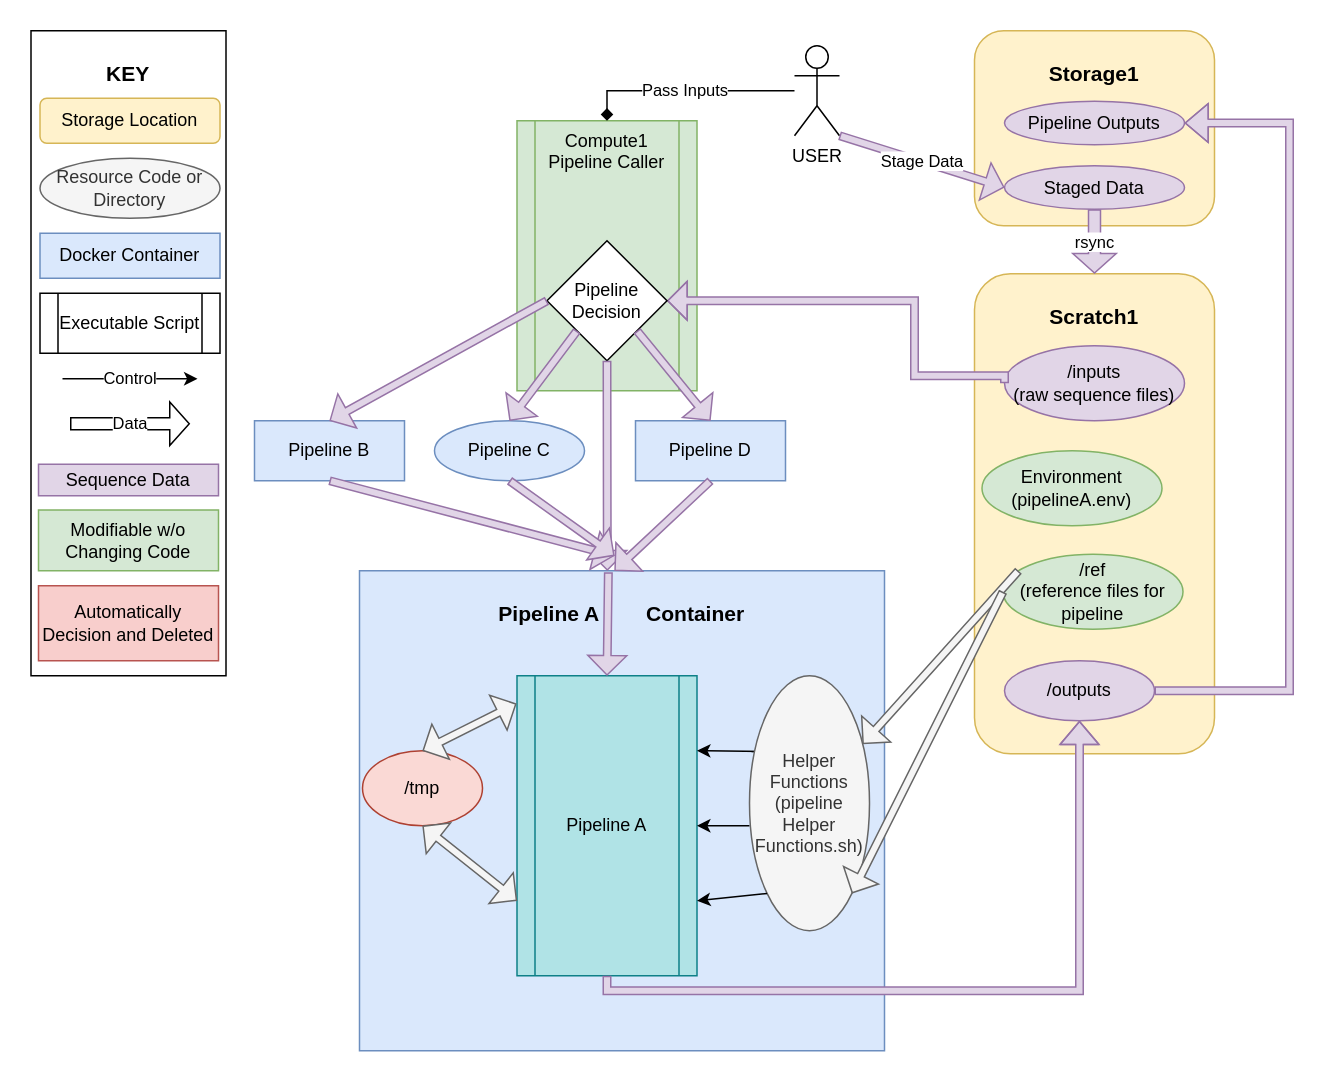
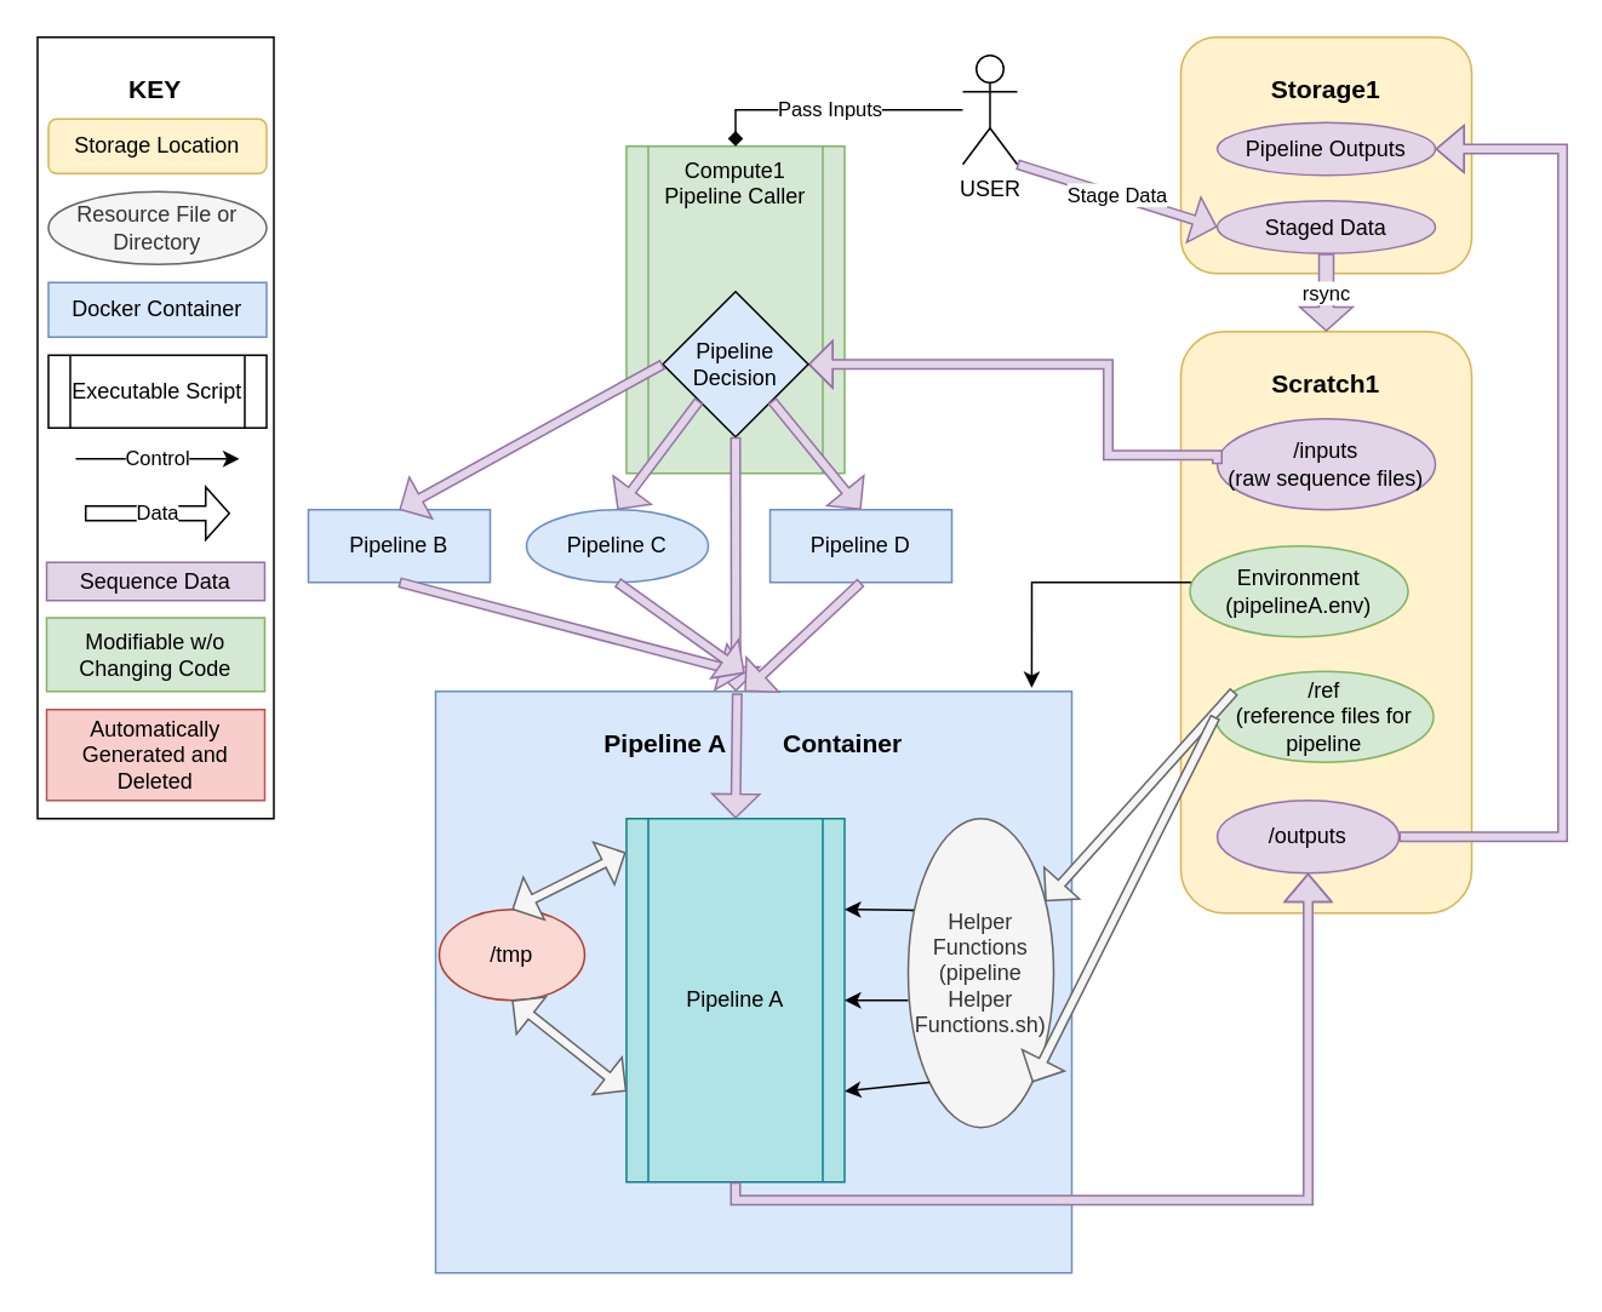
  <mxCell id="0" />
  <mxCell id="1" parent="0" />
  <mxCell id="2" value="Compute1 Pipeline Caller" style="shape=process;whiteSpace=wrap;html=1;backgroundOutline=1;fillColor=#d5e8d4;strokeColor=#82b366;verticalAlign=top;" parent="1" vertex="1"><mxGeometry x="344" y="80" width="120" height="180" as="geometry" /></mxCell>
  <mxCell id="3" value="" style="edgeStyle=orthogonalEdgeStyle;rounded=0;orthogonalLoop=1;jettySize=auto;html=1;fillColor=default;" parent="1" source="4" target="10" edge="1"><mxGeometry relative="1" as="geometry" /></mxCell>
  <mxCell id="4" value="&lt;h3&gt;Scratch1&lt;/h3&gt;" style="rounded=1;whiteSpace=wrap;html=1;verticalAlign=top;fillColor=#fff2cc;strokeColor=#d6b656;" parent="1" vertex="1"><mxGeometry x="649" y="182" width="160" height="320" as="geometry" /></mxCell>
+ <mxCell id="5" style="edgeStyle=orthogonalEdgeStyle;rounded=0;orthogonalLoop=1;jettySize=auto;html=1;entryX=0.937;entryY=-0.006;entryDx=0;entryDy=0;entryPerimeter=0;" parent="1" source="6" target="19" edge="1"><mxGeometry relative="1" as="geometry"><Array as="points"><mxPoint x="567" y="320" /></Array></mxGeometry></mxCell>
  <mxCell id="6" value="Environment&lt;br&gt;(pipelineA.env)" style="ellipse;whiteSpace=wrap;html=1;fillColor=#d5e8d4;strokeColor=#82b366;" parent="1" vertex="1"><mxGeometry x="654" y="300" width="120" height="50" as="geometry" /></mxCell>
  <mxCell id="7" value="/inputs&lt;br&gt;(raw sequence files)" style="ellipse;whiteSpace=wrap;html=1;fillColor=#e1d5e7;strokeColor=#9673a6;" parent="1" vertex="1"><mxGeometry x="669" y="230" width="120" height="50" as="geometry" /></mxCell>
  <mxCell id="8" value="/outputs" style="ellipse;whiteSpace=wrap;html=1;fillColor=#e1d5e7;strokeColor=#9673a6;" parent="1" vertex="1"><mxGeometry x="669" y="440" width="100" height="40" as="geometry" /></mxCell>
  <mxCell id="9" value="&lt;h3&gt;Storage1&lt;/h3&gt;" style="rounded=1;whiteSpace=wrap;html=1;verticalAlign=top;fillColor=#fff2cc;strokeColor=#d6b656;" parent="1" vertex="1"><mxGeometry x="649" width="160" height="130" as="geometry" y="20" /></mxCell>
  <mxCell id="10" value="Staged Data" style="ellipse;whiteSpace=wrap;html=1;fillColor=#e1d5e7;strokeColor=#9673a6;" parent="1" vertex="1"><mxGeometry x="669" y="110" width="120" height="29" as="geometry" /></mxCell>
  <mxCell id="11" value="rsync" style="endArrow=classic;html=1;rounded=0;shape=flexArrow;startSize=4;endSize=4;width=8;exitX=0.5;exitY=1;exitDx=0;exitDy=0;entryX=0.5;entryY=0;entryDx=0;entryDy=0;fillColor=#e1d5e7;strokeColor=#9673a6;" parent="1" source="10" target="4" edge="1"><mxGeometry width="50" height="50" relative="1" as="geometry"><mxPoint x="709" y="150" as="sourcePoint" /><mxPoint x="789" y="150" as="targetPoint" /></mxGeometry></mxCell>
  <mxCell id="12" value="/ref&lt;br&gt;(reference files for pipeline" style="ellipse;whiteSpace=wrap;html=1;fillColor=#d5e8d4;strokeColor=#82b366;" parent="1" vertex="1"><mxGeometry x="668" y="369" width="120" height="50" as="geometry" /></mxCell>
  <mxCell id="13" value="" style="endArrow=classic;html=1;rounded=0;exitX=1;exitY=0.5;exitDx=0;exitDy=0;edgeStyle=orthogonalEdgeStyle;shape=flexArrow;endSize=4.78;startSize=7;width=5;entryX=1;entryY=0.5;entryDx=0;entryDy=0;fillColor=#e1d5e7;strokeColor=#9673a6;" parent="1" source="8" target="16" edge="1"><mxGeometry width="50" height="50" relative="1" as="geometry"><mxPoint x="849" y="480" as="sourcePoint" /><mxPoint x="859" y="130" as="targetPoint" /><Array as="points"><mxPoint x="859" y="460" /><mxPoint x="859" y="82" /></Array></mxGeometry></mxCell>
  <mxCell id="14" value="Pass Inputs" style="endArrow=diamond;html=1;rounded=0;fillColor=default;entryX=0.5;entryY=0;entryDx=0;entryDy=0;edgeStyle=orthogonalEdgeStyle;" parent="1" source="15" target="2" edge="1"><mxGeometry width="50" height="50" relative="1" as="geometry"><mxPoint x="509" y="65" as="sourcePoint" /><mxPoint x="529" y="180" as="targetPoint" /></mxGeometry></mxCell>
  <mxCell id="15" value="USER" style="shape=umlActor;verticalLabelPosition=bottom;verticalAlign=top;html=1;outlineConnect=0;fillColor=default;" parent="1" vertex="1"><mxGeometry x="529" y="30" width="30" height="60" as="geometry" /></mxCell>
  <mxCell id="16" value="Pipeline Outputs" style="ellipse;whiteSpace=wrap;html=1;fillColor=#e1d5e7;strokeColor=#9673a6;" parent="1" vertex="1"><mxGeometry x="669" y="67" width="120" height="29" as="geometry" /></mxCell>
  <mxCell id="17" value="Stage Data" style="endArrow=classic;html=1;rounded=0;shape=flexArrow;startSize=4;endSize=4;width=5;exitX=1;exitY=1;exitDx=0;exitDy=0;entryX=0;entryY=0.5;entryDx=0;entryDy=0;fillColor=#e1d5e7;strokeColor=#9673a6;exitPerimeter=0;" parent="1" source="15" target="10" edge="1"><mxGeometry width="50" height="50" relative="1" as="geometry"><mxPoint x="619" y="120" as="sourcePoint" /><mxPoint x="619" y="163" as="targetPoint" /></mxGeometry></mxCell>
  <mxCell id="18" value="" style="group" parent="1" vertex="1" connectable="0"><mxGeometry x="239" y="380" width="350" height="320" as="geometry" /></mxCell>
  <mxCell id="19" value="&lt;h3&gt;Pipeline A&amp;nbsp; &amp;nbsp; &amp;nbsp; &amp;nbsp; Container&lt;/h3&gt;" style="rounded=0;whiteSpace=wrap;html=1;align=center;verticalAlign=top;fillColor=#dae8fc;strokeColor=#6c8ebf;" parent="18" vertex="1"><mxGeometry width="350" height="320" as="geometry" /></mxCell>
  <mxCell id="20" value="Pipeline A" style="shape=process;whiteSpace=wrap;html=1;backgroundOutline=1;fillColor=#b0e3e6;strokeColor=#0e8088;" parent="18" vertex="1"><mxGeometry x="105" y="70" width="120" height="200" as="geometry" /></mxCell>
  <mxCell id="21" style="edgeStyle=orthogonalEdgeStyle;rounded=0;orthogonalLoop=1;jettySize=auto;html=1;exitX=0;exitY=0.588;exitDx=0;exitDy=0;entryX=1;entryY=0.5;entryDx=0;entryDy=0;exitPerimeter=0;" parent="18" source="23" target="20" edge="1"><mxGeometry relative="1" as="geometry" /></mxCell>
  <mxCell id="22" style="edgeStyle=orthogonalEdgeStyle;rounded=0;orthogonalLoop=1;jettySize=auto;html=1;exitX=0.017;exitY=0.298;exitDx=0;exitDy=0;entryX=1;entryY=0.25;entryDx=0;entryDy=0;exitPerimeter=0;" parent="18" source="23" target="20" edge="1"><mxGeometry relative="1" as="geometry"><Array as="points"><mxPoint x="282" y="121" /></Array></mxGeometry></mxCell>
  <mxCell id="23" value="Helper Functions&lt;br&gt;(pipeline&lt;br&gt;Helper&lt;br&gt;Functions.sh)" style="ellipse;whiteSpace=wrap;html=1;fillColor=#f5f5f5;fontColor=#333333;strokeColor=#666666;" parent="18" vertex="1"><mxGeometry x="260" y="70" width="80" height="170" as="geometry" /></mxCell>
  <mxCell id="24" value="" style="endArrow=classic;html=1;rounded=0;exitX=0;exitY=1;exitDx=0;exitDy=0;entryX=1;entryY=0.75;entryDx=0;entryDy=0;" parent="18" source="23" target="20" edge="1"><mxGeometry width="50" height="50" relative="1" as="geometry"><mxPoint x="190" y="130" as="sourcePoint" /><mxPoint x="240" y="80" as="targetPoint" /></mxGeometry></mxCell>
  <mxCell id="25" value="/tmp" style="ellipse;whiteSpace=wrap;html=1;fillColor=#fad9d5;strokeColor=#ae4132;" parent="18" vertex="1"><mxGeometry x="2" y="120" width="80" height="50" as="geometry" /></mxCell>
  <mxCell id="26" value="" style="endArrow=classic;html=1;rounded=0;entryX=0;entryY=0.75;entryDx=0;entryDy=0;exitX=0.5;exitY=1;exitDx=0;exitDy=0;fillColor=#f5f5f5;startArrow=block;shape=flexArrow;endSize=4;startSize=4;width=5;strokeColor=#666666;" parent="18" source="25" target="20" edge="1"><mxGeometry width="50" height="50" relative="1" as="geometry"><mxPoint x="190" y="130" as="sourcePoint" /><mxPoint x="240" y="80" as="targetPoint" /></mxGeometry></mxCell>
  <mxCell id="27" value="" style="endArrow=classic;html=1;rounded=0;exitX=0.5;exitY=0;exitDx=0;exitDy=0;entryX=-0.003;entryY=0.093;entryDx=0;entryDy=0;entryPerimeter=0;fillColor=#f5f5f5;shape=flexArrow;startArrow=block;endSize=4;startSize=4;width=5;strokeColor=#666666;" parent="18" source="25" target="20" edge="1"><mxGeometry width="50" height="50" relative="1" as="geometry"><mxPoint x="190" y="130" as="sourcePoint" /><mxPoint x="110" y="100" as="targetPoint" /></mxGeometry></mxCell>
  <mxCell id="28" value="" style="endArrow=classic;html=1;rounded=0;shape=flexArrow;startSize=4;endSize=4;width=5;exitX=0.474;exitY=0.003;exitDx=0;exitDy=0;entryX=0.5;entryY=0;entryDx=0;entryDy=0;fillColor=#e1d5e7;strokeColor=#9673a6;exitPerimeter=0;" edge="1" parent="18" source="19" target="20"><mxGeometry width="50" height="50" relative="1" as="geometry"><mxPoint y="-200" as="sourcePoint" /><mxPoint x="110.0" y="-165.5" as="targetPoint" /></mxGeometry></mxCell>
  <mxCell id="29" style="edgeStyle=orthogonalEdgeStyle;rounded=0;orthogonalLoop=1;jettySize=auto;html=1;shape=flexArrow;endSize=4;startSize=7;width=5;fillColor=#e1d5e7;strokeColor=#9673a6;entryX=1;entryY=0.5;entryDx=0;entryDy=0;exitX=0;exitY=0.5;exitDx=0;exitDy=0;" parent="1" source="7" target="33" edge="1"><mxGeometry relative="1" as="geometry"><Array as="points"><mxPoint x="669" y="250" /><mxPoint x="609" y="250" /><mxPoint x="609" y="200" /></Array><mxPoint x="449" y="200" as="targetPoint" /></mxGeometry></mxCell>
  <mxCell id="30" value="" style="shape=flexArrow;endArrow=classic;html=1;rounded=0;exitX=0.086;exitY=0.22;exitDx=0;exitDy=0;endSize=4;startSize=4;width=5;exitPerimeter=0;fillColor=#f5f5f5;strokeColor=#666666;" parent="1" source="12" target="23" edge="1"><mxGeometry width="50" height="50" relative="1" as="geometry"><mxPoint x="619" y="360" as="sourcePoint" /><mxPoint x="518.284" y="361.104" as="targetPoint" /></mxGeometry></mxCell>
  <mxCell id="31" value="" style="shape=flexArrow;endArrow=classic;html=1;rounded=0;exitX=0;exitY=0.5;exitDx=0;exitDy=0;entryX=1;entryY=1;entryDx=0;entryDy=0;endSize=4;startSize=4;width=5;fillColor=#f5f5f5;strokeColor=#666666;" parent="1" source="12" target="23" edge="1"><mxGeometry width="50" height="50" relative="1" as="geometry"><mxPoint x="429" y="360" as="sourcePoint" /><mxPoint x="479" y="310" as="targetPoint" /></mxGeometry></mxCell>
  <mxCell id="32" value="" style="endArrow=classic;html=1;rounded=0;exitX=0.5;exitY=1;exitDx=0;exitDy=0;entryX=0.5;entryY=1;entryDx=0;entryDy=0;edgeStyle=orthogonalEdgeStyle;shape=flexArrow;endSize=4.78;startSize=7;width=5;fillColor=#e1d5e7;strokeColor=#9673a6;" parent="1" source="20" target="8" edge="1"><mxGeometry width="50" height="50" relative="1" as="geometry"><mxPoint x="429" y="310" as="sourcePoint" /><mxPoint x="479" y="260" as="targetPoint" /></mxGeometry></mxCell>
- <mxCell id="33" value="Pipeline Decision" style="rhombus;whiteSpace=wrap;html=1;" vertex="1" parent="1"><mxGeometry x="364" y="160" width="80" height="80" as="geometry" /></mxCell>
+ <mxCell id="33" value="Pipeline Decision" style="rhombus;whiteSpace=wrap;html=1;fillColor=#dae8fc;" vertex="1" parent="1"><mxGeometry x="364" y="160" width="80" height="80" as="geometry" /></mxCell>
  <mxCell id="34" value="Pipeline B" style="rounded=0;whiteSpace=wrap;html=1;fillColor=#dae8fc;strokeColor=#6c8ebf;" vertex="1" parent="1"><mxGeometry x="169" y="280" width="100" height="40" as="geometry" /></mxCell>
  <mxCell id="35" value="" style="group" vertex="1" connectable="0" parent="1"><mxGeometry x="20" width="130" height="430" as="geometry" y="20" /></mxCell>
  <mxCell id="36" value="&lt;h3&gt;KEY&lt;/h3&gt;" style="rounded=0;whiteSpace=wrap;html=1;fillColor=default;verticalAlign=top;" parent="35" vertex="1"><mxGeometry width="130" height="430" as="geometry" /></mxCell>
  <mxCell id="37" value="Storage Location" style="rounded=1;whiteSpace=wrap;html=1;fillColor=#fff2cc;strokeColor=#d6b656;" parent="35" vertex="1"><mxGeometry x="6" y="45" width="120" height="30" as="geometry" /></mxCell>
- <mxCell id="38" value="Resource Code or Directory" style="ellipse;whiteSpace=wrap;html=1;fillColor=#f5f5f5;fontColor=#333333;strokeColor=#666666;" parent="35" vertex="1"><mxGeometry x="6" y="85" width="120" height="40" as="geometry" /></mxCell>
+ <mxCell id="38" value="Resource File or Directory" style="ellipse;whiteSpace=wrap;html=1;fillColor=#f5f5f5;fontColor=#333333;strokeColor=#666666;" parent="35" vertex="1"><mxGeometry x="6" y="85" width="120" height="40" as="geometry" /></mxCell>
  <mxCell id="39" value="Docker Container" style="rounded=0;whiteSpace=wrap;html=1;fillColor=#dae8fc;strokeColor=#6c8ebf;" parent="35" vertex="1"><mxGeometry x="6" y="135" width="120" height="30" as="geometry" /></mxCell>
  <mxCell id="40" value="Executable Script" style="shape=process;whiteSpace=wrap;html=1;backgroundOutline=1;" parent="35" vertex="1"><mxGeometry x="6" y="175" width="120" height="40" as="geometry" /></mxCell>
  <mxCell id="41" value="Control" style="endArrow=classic;html=1;rounded=0;" parent="35" edge="1"><mxGeometry width="50" height="50" relative="1" as="geometry"><mxPoint x="21" y="232" as="sourcePoint" /><mxPoint x="111" y="232" as="targetPoint" /></mxGeometry></mxCell>
  <mxCell id="42" value="Data" style="endArrow=classic;html=1;rounded=0;shape=flexArrow;startSize=4;endSize=4;width=8;" parent="35" edge="1"><mxGeometry width="50" height="50" relative="1" as="geometry"><mxPoint x="26" y="262" as="sourcePoint" /><mxPoint x="106" y="262" as="targetPoint" /></mxGeometry></mxCell>
  <mxCell id="43" value="Sequence Data" style="rounded=0;whiteSpace=wrap;html=1;fillColor=#e1d5e7;strokeColor=#9673a6;" parent="35" vertex="1"><mxGeometry x="5" y="289" width="120" height="21" as="geometry" /></mxCell>
  <mxCell id="44" value="Modifiable w/o Changing Code" style="rounded=0;whiteSpace=wrap;html=1;fillColor=#d5e8d4;strokeColor=#82b366;" parent="35" vertex="1"><mxGeometry x="5" y="319.5" width="120" height="40.5" as="geometry" /></mxCell>
- <mxCell id="45" value="Automatically Decision and Deleted" style="rounded=0;whiteSpace=wrap;html=1;fillColor=#f8cecc;strokeColor=#b85450;" parent="35" vertex="1"><mxGeometry x="5" y="370" width="120" height="50" as="geometry" /></mxCell>
+ <mxCell id="45" value="Automatically Generated and Deleted" style="rounded=0;whiteSpace=wrap;html=1;fillColor=#f8cecc;strokeColor=#b85450;" parent="35" vertex="1"><mxGeometry x="5" y="370" width="120" height="50" as="geometry" /></mxCell>
  <mxCell id="46" value="Pipeline C" style="ellipse;whiteSpace=wrap;html=1;fillColor=#dae8fc;strokeColor=#6c8ebf;" vertex="1" parent="1"><mxGeometry x="289" y="280" width="100" height="40" as="geometry" /></mxCell>
  <mxCell id="47" value="Pipeline D" style="rounded=0;whiteSpace=wrap;html=1;fillColor=#dae8fc;strokeColor=#6c8ebf;" vertex="1" parent="1"><mxGeometry x="423" y="280" width="100" height="40" as="geometry" /></mxCell>
  <mxCell id="48" value="" style="endArrow=classic;html=1;rounded=0;shape=flexArrow;startSize=4;endSize=4;width=5;exitX=0.5;exitY=1;exitDx=0;exitDy=0;fillColor=#e1d5e7;strokeColor=#9673a6;entryX=0.472;entryY=0;entryDx=0;entryDy=0;entryPerimeter=0;" edge="1" parent="1" source="33" target="19"><mxGeometry width="50" height="50" relative="1" as="geometry"><mxPoint x="189" y="96" as="sourcePoint" /><mxPoint x="389" y="380" as="targetPoint" /></mxGeometry></mxCell>
  <mxCell id="49" value="" style="endArrow=classic;html=1;rounded=0;shape=flexArrow;startSize=4;endSize=4;width=5;entryX=0.5;entryY=0;entryDx=0;entryDy=0;fillColor=#e1d5e7;strokeColor=#9673a6;exitX=0;exitY=0.5;exitDx=0;exitDy=0;" edge="1" parent="1" source="33" target="34"><mxGeometry width="50" height="50" relative="1" as="geometry"><mxPoint x="359" y="200" as="sourcePoint" /><mxPoint x="359" y="184.5" as="targetPoint" /></mxGeometry></mxCell>
  <mxCell id="50" value="" style="endArrow=classic;html=1;rounded=0;shape=flexArrow;startSize=4;endSize=4;width=5;exitX=0;exitY=1;exitDx=0;exitDy=0;entryX=0.5;entryY=0;entryDx=0;entryDy=0;fillColor=#e1d5e7;strokeColor=#9673a6;" edge="1" parent="1" source="33" target="46"><mxGeometry width="50" height="50" relative="1" as="geometry"><mxPoint x="229" y="180" as="sourcePoint" /><mxPoint x="339" y="214.5" as="targetPoint" /></mxGeometry></mxCell>
  <mxCell id="51" value="" style="endArrow=classic;html=1;rounded=0;shape=flexArrow;startSize=4;endSize=4;width=5;exitX=1;exitY=1;exitDx=0;exitDy=0;entryX=0.5;entryY=0;entryDx=0;entryDy=0;fillColor=#e1d5e7;strokeColor=#9673a6;" edge="1" parent="1" source="33" target="47"><mxGeometry width="50" height="50" relative="1" as="geometry"><mxPoint x="209" y="220" as="sourcePoint" /><mxPoint x="319" y="254.5" as="targetPoint" /></mxGeometry></mxCell>
  <mxCell id="52" value="" style="endArrow=classic;html=1;rounded=0;shape=flexArrow;startSize=4;endSize=4;width=5;exitX=0.5;exitY=1;exitDx=0;exitDy=0;fillColor=#e1d5e7;strokeColor=#9673a6;" edge="1" parent="1" source="34"><mxGeometry width="50" height="50" relative="1" as="geometry"><mxPoint x="229" y="150" as="sourcePoint" /><mxPoint x="409" y="370" as="targetPoint" /></mxGeometry></mxCell>
  <mxCell id="53" value="" style="endArrow=classic;html=1;rounded=0;shape=flexArrow;startSize=4;endSize=4;width=5;exitX=0.5;exitY=1;exitDx=0;exitDy=0;fillColor=#e1d5e7;strokeColor=#9673a6;" edge="1" parent="1" source="46"><mxGeometry width="50" height="50" relative="1" as="geometry"><mxPoint x="239" y="150" as="sourcePoint" /><mxPoint x="409" y="370" as="targetPoint" /></mxGeometry></mxCell>
  <mxCell id="54" value="" style="endArrow=classic;html=1;rounded=0;shape=flexArrow;startSize=4;endSize=4;width=5;exitX=0.5;exitY=1;exitDx=0;exitDy=0;fillColor=#e1d5e7;strokeColor=#9673a6;" edge="1" parent="1" source="47"><mxGeometry width="50" height="50" relative="1" as="geometry"><mxPoint x="229" y="90" as="sourcePoint" /><mxPoint x="409" y="380" as="targetPoint" /></mxGeometry></mxCell>
